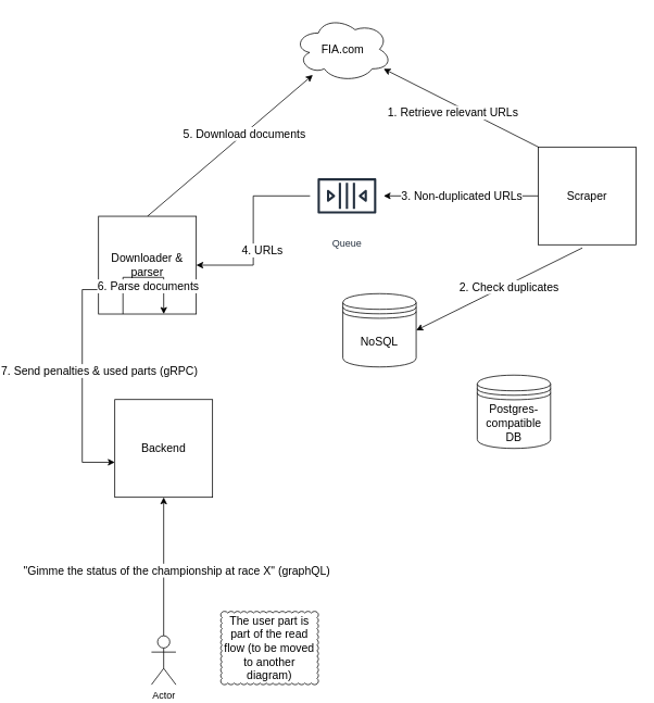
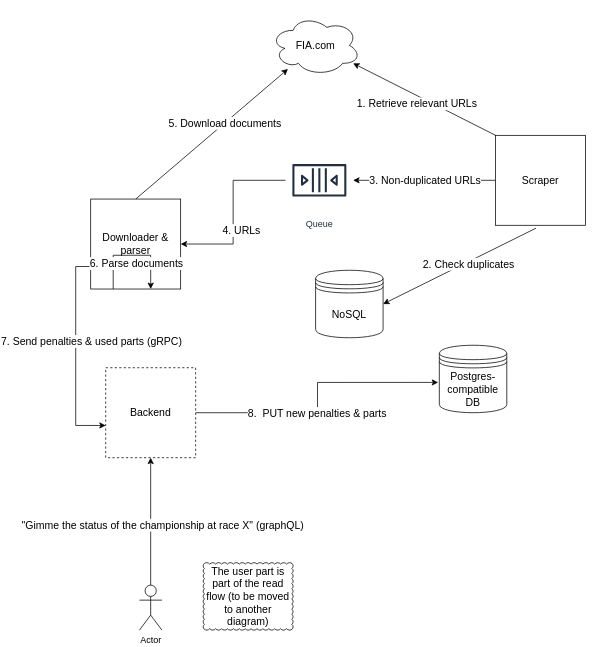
  <mxCell id="0" />
  <mxCell id="1" parent="0" />
  <mxCell id="2" style="rounded=0;orthogonalLoop=1;jettySize=auto;html=1;entryX=1;entryY=0.5;entryDx=0;entryDy=0;exitX=0.45;exitY=1.032;exitDx=0;exitDy=0;exitPerimeter=0;" parent="1" source="8" target="9" edge="1"><mxGeometry relative="1" as="geometry" /></mxCell>
  <mxCell id="3" value="&lt;font style=&quot;font-size: 14px;&quot;&gt;2. Check duplicates&lt;/font&gt;" style="edgeLabel;html=1;align=center;verticalAlign=middle;resizable=0;points=[];" parent="2" vertex="1" connectable="0"><mxGeometry x="0.186" y="1" relative="1" as="geometry"><mxPoint x="30" y="-13" as="offset" /></mxGeometry></mxCell>
  <mxCell id="4" style="edgeStyle=orthogonalEdgeStyle;rounded=0;orthogonalLoop=1;jettySize=auto;html=1;fontSize=14;" parent="1" source="8" target="12" edge="1"><mxGeometry relative="1" as="geometry" /></mxCell>
  <mxCell id="5" value="&lt;font style=&quot;font-size: 14px;&quot;&gt;3. Non-duplicated URLs&lt;/font&gt;" style="edgeLabel;html=1;align=center;verticalAlign=middle;resizable=0;points=[];" parent="4" vertex="1" connectable="0"><mxGeometry x="0.267" y="-3" relative="1" as="geometry"><mxPoint x="25" y="3" as="offset" /></mxGeometry></mxCell>
  <mxCell id="6" style="rounded=0;orthogonalLoop=1;jettySize=auto;html=1;exitX=0;exitY=0;exitDx=0;exitDy=0;entryX=0.917;entryY=0.8;entryDx=0;entryDy=0;entryPerimeter=0;" parent="1" source="8" target="18" edge="1"><mxGeometry relative="1" as="geometry" /></mxCell>
  <mxCell id="7" value="&lt;font style=&quot;font-size: 14px;&quot;&gt;1. Retrieve relevant URLs&lt;/font&gt;" style="edgeLabel;html=1;align=center;verticalAlign=middle;resizable=0;points=[];" parent="6" vertex="1" connectable="0"><mxGeometry x="0.098" y="2" relative="1" as="geometry"><mxPoint y="8" as="offset" /></mxGeometry></mxCell>
  <mxCell id="8" value="&lt;font style=&quot;font-size: 14px;&quot;&gt;Scraper&lt;/font&gt;" style="whiteSpace=wrap;html=1;aspect=fixed;" parent="1" vertex="1"><mxGeometry x="560" y="180" width="120" height="120" as="geometry" /></mxCell>
  <mxCell id="9" value="&lt;font style=&quot;font-size: 14px;&quot;&gt;NoSQL&lt;/font&gt;" style="shape=datastore;whiteSpace=wrap;html=1;" parent="1" vertex="1"><mxGeometry x="320" y="360" width="90" height="90" as="geometry" /></mxCell>
  <mxCell id="10" style="edgeStyle=orthogonalEdgeStyle;rounded=0;orthogonalLoop=1;jettySize=auto;html=1;entryX=1;entryY=0.5;entryDx=0;entryDy=0;" parent="1" source="12" target="17" edge="1"><mxGeometry relative="1" as="geometry" /></mxCell>
  <mxCell id="11" value="&lt;font style=&quot;font-size: 14px;&quot;&gt;4. URLs&lt;/font&gt;" style="edgeLabel;html=1;align=center;verticalAlign=middle;resizable=0;points=[];" parent="10" vertex="1" connectable="0"><mxGeometry x="0.186" y="-3" relative="1" as="geometry"><mxPoint x="13" y="3" as="offset" /></mxGeometry></mxCell>
  <mxCell id="12" value="Queue" style="sketch=0;outlineConnect=0;fontColor=#232F3E;gradientColor=none;strokeColor=#232F3E;fillColor=#ffffff;dashed=0;verticalLabelPosition=bottom;verticalAlign=top;align=center;html=1;fontSize=12;fontStyle=0;aspect=fixed;shape=mxgraph.aws4.resourceIcon;resIcon=mxgraph.aws4.queue;" parent="1" vertex="1"><mxGeometry x="280" y="195" width="90" height="90" as="geometry" /></mxCell>
  <mxCell id="13" style="rounded=0;orthogonalLoop=1;jettySize=auto;html=1;exitX=0.5;exitY=0;exitDx=0;exitDy=0;" parent="1" source="17" target="18" edge="1"><mxGeometry relative="1" as="geometry" /></mxCell>
  <mxCell id="14" value="&lt;font style=&quot;font-size: 14px;&quot;&gt;5. Download documents&lt;/font&gt;" style="edgeLabel;html=1;align=center;verticalAlign=middle;resizable=0;points=[];" parent="13" vertex="1" connectable="0"><mxGeometry x="0.165" relative="1" as="geometry"><mxPoint as="offset" /></mxGeometry></mxCell>
  <mxCell id="15" style="edgeStyle=orthogonalEdgeStyle;rounded=0;orthogonalLoop=1;jettySize=auto;html=1;exitX=0;exitY=0.75;exitDx=0;exitDy=0;entryX=0;entryY=0.642;entryDx=0;entryDy=0;entryPerimeter=0;" parent="1" source="17" target="23" edge="1"><mxGeometry relative="1" as="geometry" /></mxCell>
  <mxCell id="16" value="&lt;font style=&quot;font-size: 14px;&quot;&gt;7. Send penalties &amp;amp; used parts (gRPC)&lt;/font&gt;" style="edgeLabel;html=1;align=center;verticalAlign=middle;resizable=0;points=[];" parent="15" vertex="1" connectable="0"><mxGeometry x="-0.018" y="-1" relative="1" as="geometry"><mxPoint x="21" y="-15" as="offset" /></mxGeometry></mxCell>
  <mxCell id="17" value="&lt;font style=&quot;font-size: 14px;&quot;&gt;Downloader &amp;amp; parser&lt;/font&gt;" style="whiteSpace=wrap;html=1;aspect=fixed;" parent="1" vertex="1"><mxGeometry x="20" y="265" width="120" height="120" as="geometry" /></mxCell>
  <mxCell id="18" value="&lt;font style=&quot;font-size: 14px;&quot;&gt;FIA.com&lt;/font&gt;" style="ellipse;shape=cloud;whiteSpace=wrap;html=1;" parent="1" vertex="1"><mxGeometry x="260" y="20" width="120" height="80" as="geometry" /></mxCell>
  <mxCell id="19" style="edgeStyle=orthogonalEdgeStyle;rounded=0;orthogonalLoop=1;jettySize=auto;html=1;exitX=0.25;exitY=1;exitDx=0;exitDy=0;entryX=0.667;entryY=1;entryDx=0;entryDy=0;entryPerimeter=0;" parent="1" source="17" target="17" edge="1"><mxGeometry relative="1" as="geometry"><Array as="points"><mxPoint x="50" y="340" /><mxPoint x="100" y="340" /></Array></mxGeometry></mxCell>
  <mxCell id="20" value="&lt;font style=&quot;font-size: 14px;&quot;&gt;6. Parse documents&lt;/font&gt;" style="edgeLabel;html=1;align=center;verticalAlign=middle;resizable=0;points=[];" parent="19" vertex="1" connectable="0"><mxGeometry x="-0.1" y="-1" relative="1" as="geometry"><mxPoint x="12" y="9" as="offset" /></mxGeometry></mxCell>
- <mxCell id="23" value="&lt;font style=&quot;font-size: 14px;&quot;&gt;Backend&lt;/font&gt;" style="whiteSpace=wrap;html=1;aspect=fixed;" parent="1" vertex="1"><mxGeometry x="40" y="490" width="120" height="120" as="geometry" /></mxCell>
+ <mxCell id="21" style="edgeStyle=orthogonalEdgeStyle;rounded=0;orthogonalLoop=1;jettySize=auto;html=1;exitX=1;exitY=0.5;exitDx=0;exitDy=0;entryX=-0.017;entryY=0.551;entryDx=0;entryDy=0;entryPerimeter=0;" parent="1" source="23" target="24" edge="1"><mxGeometry relative="1" as="geometry" /></mxCell>
+ <mxCell id="22" value="&lt;font style=&quot;font-size: 14px;&quot;&gt;8.&amp;nbsp; PUT new penalties &amp;amp; parts&lt;br&gt;&lt;/font&gt;" style="edgeLabel;html=1;align=center;verticalAlign=middle;resizable=0;points=[];" parent="21" vertex="1" connectable="0"><mxGeometry x="-0.117" relative="1" as="geometry"><mxPoint as="offset" /></mxGeometry></mxCell>
+ <mxCell id="23" value="&lt;font style=&quot;font-size: 14px;&quot;&gt;Backend&lt;/font&gt;" style="whiteSpace=wrap;html=1;aspect=fixed;dashed=1;" parent="1" vertex="1"><mxGeometry x="40" y="490" width="120" height="120" as="geometry" /></mxCell>
  <mxCell id="24" value="&lt;font style=&quot;font-size: 14px;&quot;&gt;Postgres-compatible DB&lt;/font&gt;" style="shape=datastore;whiteSpace=wrap;html=1;" parent="1" vertex="1"><mxGeometry x="485" y="460" width="90" height="90" as="geometry" /></mxCell>
  <mxCell id="25" style="edgeStyle=orthogonalEdgeStyle;rounded=0;orthogonalLoop=1;jettySize=auto;html=1;entryX=0.5;entryY=1;entryDx=0;entryDy=0;" parent="1" source="27" target="23" edge="1"><mxGeometry relative="1" as="geometry" /></mxCell>
  <mxCell id="26" value="&lt;font style=&quot;font-size: 14px;&quot;&gt;&quot;Gimme the status of the championship at race X&quot; (graphQL)&lt;/font&gt;" style="edgeLabel;html=1;align=center;verticalAlign=middle;resizable=0;points=[];" parent="25" vertex="1" connectable="0"><mxGeometry x="0.278" y="-2" relative="1" as="geometry"><mxPoint x="13" y="28" as="offset" /></mxGeometry></mxCell>
  <mxCell id="27" value="Actor" style="shape=umlActor;verticalLabelPosition=bottom;verticalAlign=top;html=1;outlineConnect=0;" parent="1" vertex="1"><mxGeometry x="85" y="780" width="30" height="60" as="geometry" /></mxCell>
  <mxCell id="28" value="&lt;font style=&quot;font-size: 14px;&quot;&gt;The user part is part of the read flow (to be moved to another diagram)&lt;/font&gt;" style="whiteSpace=wrap;html=1;shape=mxgraph.basic.cloud_rect" parent="1" vertex="1"><mxGeometry x="170" y="750" width="120" height="90" as="geometry" /></mxCell>
